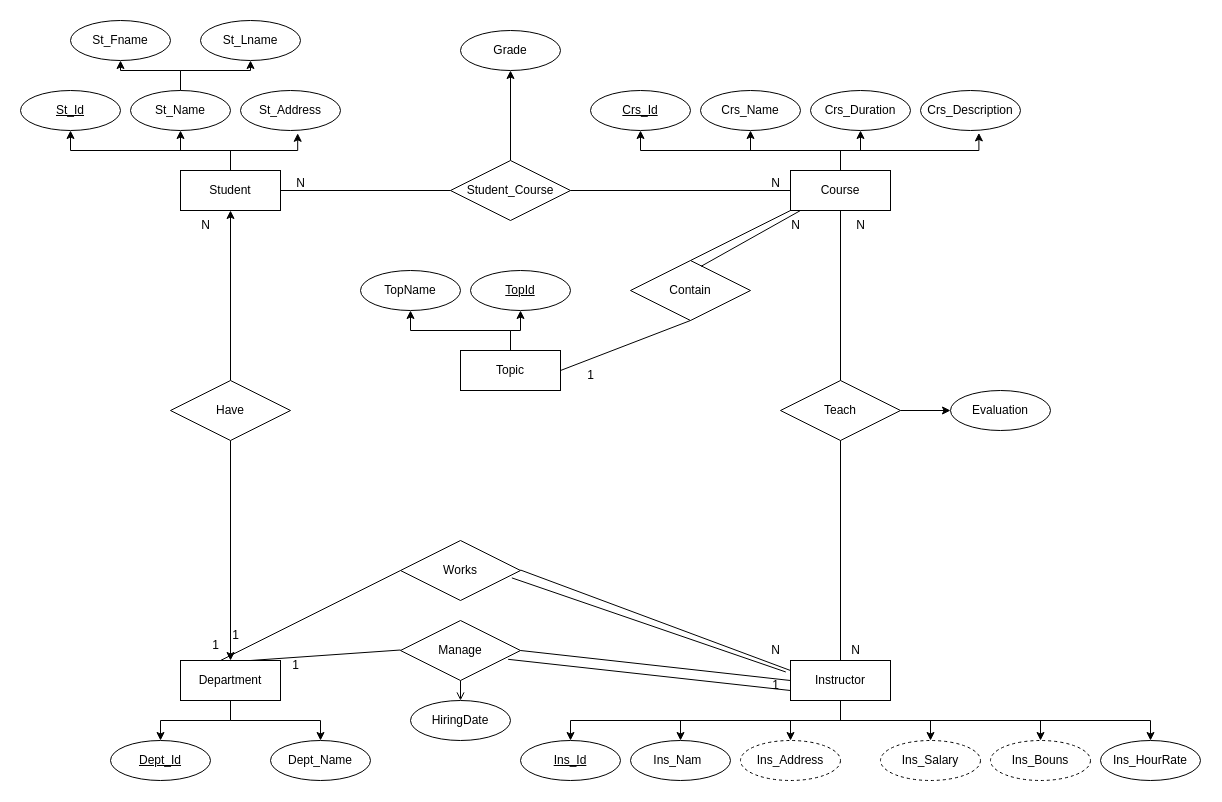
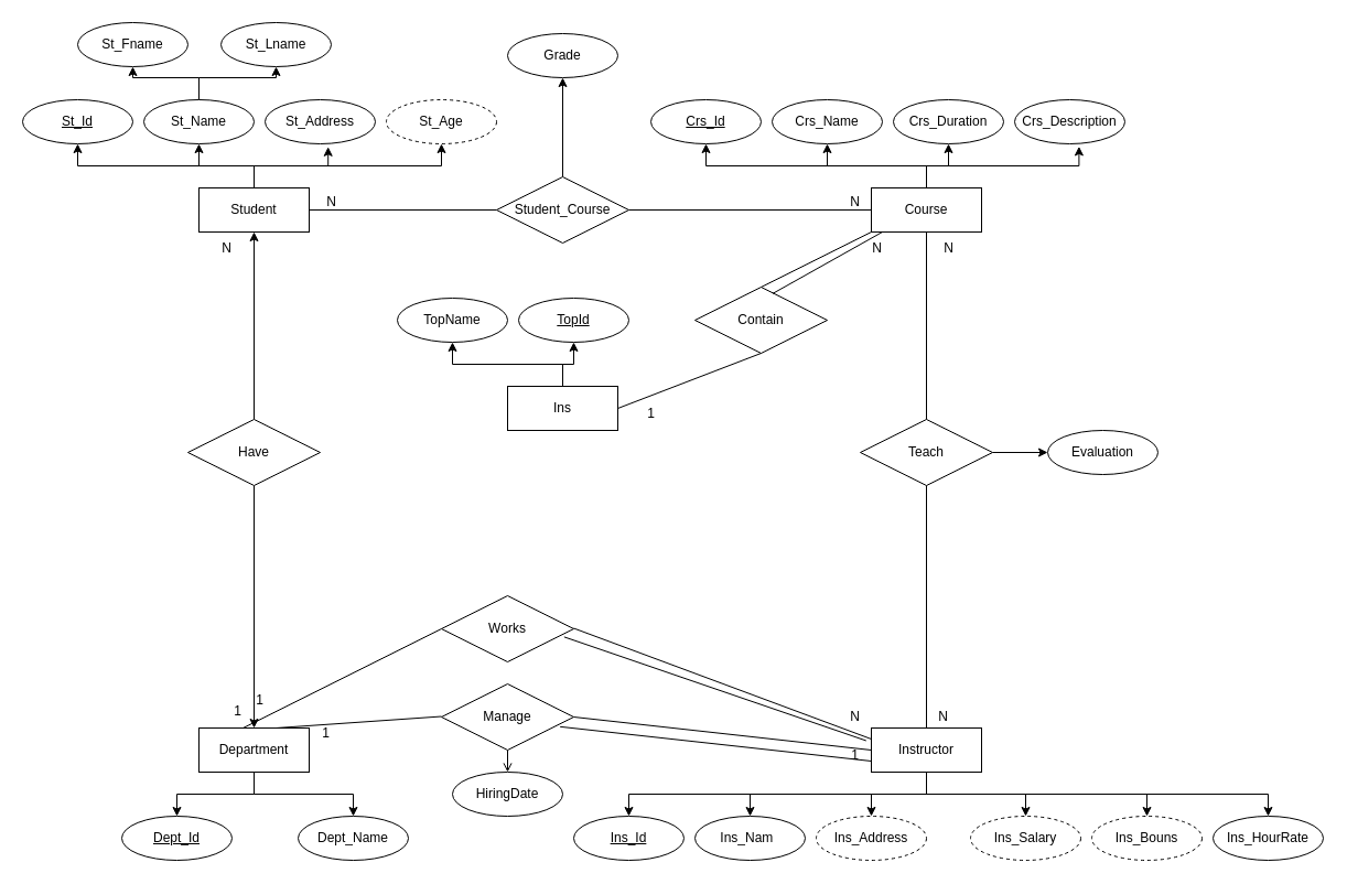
  <mxCell id="0" />
  <mxCell id="1" parent="0" />
  <mxCell id="2" style="edgeStyle=orthogonalEdgeStyle;rounded=0;orthogonalLoop=1;jettySize=auto;html=1;exitX=0.5;exitY=0;exitDx=0;exitDy=0;entryX=0.5;entryY=1;entryDx=0;entryDy=0;" edge="1" parent="1" source="5" target="10"><mxGeometry relative="1" as="geometry" /></mxCell>
+ <mxCell id="3" style="edgeStyle=orthogonalEdgeStyle;rounded=0;orthogonalLoop=1;jettySize=auto;html=1;exitX=0.5;exitY=0;exitDx=0;exitDy=0;entryX=0.5;entryY=1;entryDx=0;entryDy=0;" edge="1" parent="1" source="5" target="7"><mxGeometry relative="1" as="geometry" /></mxCell>
  <mxCell id="4" style="edgeStyle=orthogonalEdgeStyle;rounded=0;orthogonalLoop=1;jettySize=auto;html=1;exitX=0.5;exitY=0;exitDx=0;exitDy=0;entryX=0.5;entryY=1;entryDx=0;entryDy=0;" edge="1" parent="1" source="5" target="17"><mxGeometry relative="1" as="geometry" /></mxCell>
  <mxCell id="5" value="Student" style="whiteSpace=wrap;html=1;align=center;" vertex="1" parent="1"><mxGeometry x="180" y="170" width="100" height="40" as="geometry" /></mxCell>
  <mxCell id="6" value="St_Address" style="ellipse;whiteSpace=wrap;html=1;align=center;" vertex="1" parent="1"><mxGeometry x="240" y="90" width="100" height="40" as="geometry" /></mxCell>
+ <mxCell id="7" value="St_Age" style="ellipse;whiteSpace=wrap;html=1;align=center;dashed=1;" vertex="1" parent="1"><mxGeometry x="350" y="90" width="100" height="40" as="geometry" /></mxCell>
  <mxCell id="8" style="edgeStyle=orthogonalEdgeStyle;rounded=0;orthogonalLoop=1;jettySize=auto;html=1;exitX=0.5;exitY=0;exitDx=0;exitDy=0;entryX=0.5;entryY=1;entryDx=0;entryDy=0;" edge="1" parent="1" source="10" target="33"><mxGeometry relative="1" as="geometry" /></mxCell>
  <mxCell id="9" style="edgeStyle=orthogonalEdgeStyle;rounded=0;orthogonalLoop=1;jettySize=auto;html=1;exitX=0.5;exitY=0;exitDx=0;exitDy=0;entryX=0.5;entryY=1;entryDx=0;entryDy=0;" edge="1" parent="1" source="10" target="32"><mxGeometry relative="1" as="geometry" /></mxCell>
  <mxCell id="10" value="St_Name" style="ellipse;whiteSpace=wrap;html=1;align=center;" vertex="1" parent="1"><mxGeometry x="130" y="90" width="100" height="40" as="geometry" /></mxCell>
  <mxCell id="11" style="edgeStyle=orthogonalEdgeStyle;rounded=0;orthogonalLoop=1;jettySize=auto;html=1;exitX=0.5;exitY=0;exitDx=0;exitDy=0;entryX=0.572;entryY=1.07;entryDx=0;entryDy=0;entryPerimeter=0;" edge="1" parent="1" source="5" target="6"><mxGeometry relative="1" as="geometry" /></mxCell>
  <mxCell id="12" style="edgeStyle=orthogonalEdgeStyle;rounded=0;orthogonalLoop=1;jettySize=auto;html=1;exitX=0.5;exitY=1;exitDx=0;exitDy=0;entryX=0.5;entryY=0;entryDx=0;entryDy=0;" edge="1" parent="1" source="14" target="15"><mxGeometry relative="1" as="geometry" /></mxCell>
  <mxCell id="13" style="edgeStyle=orthogonalEdgeStyle;rounded=0;orthogonalLoop=1;jettySize=auto;html=1;exitX=0.5;exitY=1;exitDx=0;exitDy=0;entryX=0.5;entryY=0;entryDx=0;entryDy=0;" edge="1" parent="1" source="14" target="16"><mxGeometry relative="1" as="geometry" /></mxCell>
  <mxCell id="14" value="Department" style="whiteSpace=wrap;html=1;align=center;" vertex="1" parent="1"><mxGeometry x="180" y="660" width="100" height="40" as="geometry" /></mxCell>
  <mxCell id="15" value="Dept_Name" style="ellipse;whiteSpace=wrap;html=1;align=center;" vertex="1" parent="1"><mxGeometry x="270" y="740" width="100" height="40" as="geometry" /></mxCell>
  <mxCell id="16" value="&lt;div&gt;Dept_Id&lt;/div&gt;" style="ellipse;whiteSpace=wrap;html=1;align=center;fontStyle=4;" vertex="1" parent="1"><mxGeometry x="110" y="740" width="100" height="40" as="geometry" /></mxCell>
  <mxCell id="17" value="St_Id" style="ellipse;whiteSpace=wrap;html=1;align=center;fontStyle=4;" vertex="1" parent="1"><mxGeometry x="20" y="90" width="100" height="40" as="geometry" /></mxCell>
  <mxCell id="18" style="edgeStyle=orthogonalEdgeStyle;rounded=0;orthogonalLoop=1;jettySize=auto;html=1;exitX=0.5;exitY=0;exitDx=0;exitDy=0;entryX=0.5;entryY=1;entryDx=0;entryDy=0;" edge="1" parent="1" source="21" target="25"><mxGeometry relative="1" as="geometry" /></mxCell>
  <mxCell id="19" style="edgeStyle=orthogonalEdgeStyle;rounded=0;orthogonalLoop=1;jettySize=auto;html=1;exitX=0.5;exitY=0;exitDx=0;exitDy=0;entryX=0.5;entryY=1;entryDx=0;entryDy=0;" edge="1" parent="1" source="21" target="22"><mxGeometry relative="1" as="geometry" /></mxCell>
  <mxCell id="20" style="edgeStyle=orthogonalEdgeStyle;rounded=0;orthogonalLoop=1;jettySize=auto;html=1;exitX=0.5;exitY=0;exitDx=0;exitDy=0;entryX=0.5;entryY=1;entryDx=0;entryDy=0;" edge="1" parent="1" source="21" target="23"><mxGeometry relative="1" as="geometry" /></mxCell>
  <mxCell id="21" value="Course" style="whiteSpace=wrap;html=1;align=center;" vertex="1" parent="1"><mxGeometry x="790" y="170" width="100" height="40" as="geometry" /></mxCell>
  <mxCell id="22" value="Crs_Name" style="ellipse;whiteSpace=wrap;html=1;align=center;" vertex="1" parent="1"><mxGeometry x="700" y="90" width="100" height="40" as="geometry" /></mxCell>
  <mxCell id="23" value="Crs_Duration" style="ellipse;whiteSpace=wrap;html=1;align=center;" vertex="1" parent="1"><mxGeometry x="810" y="90" width="100" height="40" as="geometry" /></mxCell>
  <mxCell id="24" value="Crs_Description" style="ellipse;whiteSpace=wrap;html=1;align=center;" vertex="1" parent="1"><mxGeometry x="920" y="90" width="100" height="40" as="geometry" /></mxCell>
  <mxCell id="25" value="Crs_Id" style="ellipse;whiteSpace=wrap;html=1;align=center;fontStyle=4;" vertex="1" parent="1"><mxGeometry x="590" y="90" width="100" height="40" as="geometry" /></mxCell>
  <mxCell id="26" style="edgeStyle=orthogonalEdgeStyle;rounded=0;orthogonalLoop=1;jettySize=auto;html=1;exitX=0.5;exitY=0;exitDx=0;exitDy=0;entryX=0.584;entryY=1.06;entryDx=0;entryDy=0;entryPerimeter=0;" edge="1" parent="1" source="21" target="24"><mxGeometry relative="1" as="geometry" /></mxCell>
  <mxCell id="27" style="edgeStyle=orthogonalEdgeStyle;rounded=0;orthogonalLoop=1;jettySize=auto;html=1;exitX=0.5;exitY=0;exitDx=0;exitDy=0;entryX=0.5;entryY=1;entryDx=0;entryDy=0;" edge="1" parent="1" source="28" target="31"><mxGeometry relative="1" as="geometry" /></mxCell>
  <mxCell id="28" value="Student_Course" style="shape=rhombus;perimeter=rhombusPerimeter;whiteSpace=wrap;html=1;align=center;" vertex="1" parent="1"><mxGeometry x="450" y="160" width="120" height="60" as="geometry" /></mxCell>
  <mxCell id="29" value="" style="endArrow=none;html=1;rounded=0;exitX=1;exitY=0.5;exitDx=0;exitDy=0;entryX=0;entryY=0.5;entryDx=0;entryDy=0;" edge="1" parent="1" source="28" target="21"><mxGeometry width="50" height="50" relative="1" as="geometry"><mxPoint x="710" y="430" as="sourcePoint" /><mxPoint x="760" y="380" as="targetPoint" /></mxGeometry></mxCell>
  <mxCell id="30" value="" style="endArrow=none;html=1;rounded=0;exitX=1;exitY=0.5;exitDx=0;exitDy=0;entryX=0;entryY=0.5;entryDx=0;entryDy=0;" edge="1" parent="1" source="5" target="28"><mxGeometry width="50" height="50" relative="1" as="geometry"><mxPoint x="220" y="210" as="sourcePoint" /><mxPoint x="370" y="370" as="targetPoint" /></mxGeometry></mxCell>
  <mxCell id="31" value="Grade" style="ellipse;whiteSpace=wrap;html=1;align=center;" vertex="1" parent="1"><mxGeometry x="460" y="30" width="100" height="40" as="geometry" /></mxCell>
  <mxCell id="32" value="St_Lname" style="ellipse;whiteSpace=wrap;html=1;align=center;" vertex="1" parent="1"><mxGeometry x="200" y="20" width="100" height="40" as="geometry" /></mxCell>
  <mxCell id="33" value="St_Fname" style="ellipse;whiteSpace=wrap;html=1;align=center;" vertex="1" parent="1"><mxGeometry x="70" y="20" width="100" height="40" as="geometry" /></mxCell>
  <mxCell id="34" style="edgeStyle=orthogonalEdgeStyle;rounded=0;orthogonalLoop=1;jettySize=auto;html=1;exitX=0.5;exitY=1;exitDx=0;exitDy=0;" edge="1" parent="1" source="40" target="41"><mxGeometry relative="1" as="geometry" /></mxCell>
  <mxCell id="35" style="edgeStyle=orthogonalEdgeStyle;rounded=0;orthogonalLoop=1;jettySize=auto;html=1;exitX=0.5;exitY=1;exitDx=0;exitDy=0;entryX=0.5;entryY=0;entryDx=0;entryDy=0;" edge="1" parent="1" source="40" target="42"><mxGeometry relative="1" as="geometry" /></mxCell>
  <mxCell id="36" style="edgeStyle=orthogonalEdgeStyle;rounded=0;orthogonalLoop=1;jettySize=auto;html=1;exitX=0.5;exitY=1;exitDx=0;exitDy=0;entryX=0.5;entryY=0;entryDx=0;entryDy=0;" edge="1" parent="1" source="40" target="45"><mxGeometry relative="1" as="geometry" /></mxCell>
  <mxCell id="37" style="edgeStyle=orthogonalEdgeStyle;rounded=0;orthogonalLoop=1;jettySize=auto;html=1;exitX=0.5;exitY=1;exitDx=0;exitDy=0;entryX=0.5;entryY=0;entryDx=0;entryDy=0;" edge="1" parent="1" source="40" target="43"><mxGeometry relative="1" as="geometry" /></mxCell>
  <mxCell id="38" style="edgeStyle=orthogonalEdgeStyle;rounded=0;orthogonalLoop=1;jettySize=auto;html=1;exitX=0.5;exitY=1;exitDx=0;exitDy=0;" edge="1" parent="1" source="40" target="44"><mxGeometry relative="1" as="geometry" /></mxCell>
  <mxCell id="39" style="edgeStyle=orthogonalEdgeStyle;rounded=0;orthogonalLoop=1;jettySize=auto;html=1;exitX=0.5;exitY=1;exitDx=0;exitDy=0;entryX=0.5;entryY=0;entryDx=0;entryDy=0;" edge="1" parent="1" source="40" target="46"><mxGeometry relative="1" as="geometry" /></mxCell>
  <mxCell id="40" value="Instructor" style="whiteSpace=wrap;html=1;align=center;" vertex="1" parent="1"><mxGeometry x="790" y="660" width="100" height="40" as="geometry" /></mxCell>
  <mxCell id="41" value="&lt;div&gt;Ins_Id&lt;/div&gt;" style="ellipse;whiteSpace=wrap;html=1;align=center;fontStyle=4;" vertex="1" parent="1"><mxGeometry x="520" y="740" width="100" height="40" as="geometry" /></mxCell>
  <mxCell id="42" value="Ins_Nam&lt;span style=&quot;white-space: pre;&quot;&gt;&#09;&lt;/span&gt;" style="ellipse;whiteSpace=wrap;html=1;align=center;" vertex="1" parent="1"><mxGeometry x="630" y="740" width="100" height="40" as="geometry" /></mxCell>
  <mxCell id="43" value="Ins_Salary" style="ellipse;whiteSpace=wrap;html=1;align=center;dashed=1;" vertex="1" parent="1"><mxGeometry x="880" y="740" width="100" height="40" as="geometry" /></mxCell>
  <mxCell id="44" value="Ins_Bouns" style="ellipse;whiteSpace=wrap;html=1;align=center;dashed=1;" vertex="1" parent="1"><mxGeometry x="990" y="740" width="100" height="40" as="geometry" /></mxCell>
  <mxCell id="45" value="Ins_Address" style="ellipse;whiteSpace=wrap;html=1;align=center;dashed=1;" vertex="1" parent="1"><mxGeometry x="740" y="740" width="100" height="40" as="geometry" /></mxCell>
  <mxCell id="46" value="Ins_HourRate" style="ellipse;whiteSpace=wrap;html=1;align=center;" vertex="1" parent="1"><mxGeometry x="1100" y="740" width="100" height="40" as="geometry" /></mxCell>
  <mxCell id="47" value="Works" style="shape=rhombus;perimeter=rhombusPerimeter;whiteSpace=wrap;html=1;align=center;" vertex="1" parent="1"><mxGeometry x="400" y="540" width="120" height="60" as="geometry" /></mxCell>
  <mxCell id="48" style="edgeStyle=orthogonalEdgeStyle;rounded=0;orthogonalLoop=1;jettySize=auto;html=1;exitX=0.5;exitY=1;exitDx=0;exitDy=0;entryX=0.5;entryY=0;entryDx=0;entryDy=0;endArrow=open;" edge="1" parent="1" source="49" target="54"><mxGeometry relative="1" as="geometry" /></mxCell>
  <mxCell id="49" value="Manage" style="shape=rhombus;perimeter=rhombusPerimeter;whiteSpace=wrap;html=1;align=center;" vertex="1" parent="1"><mxGeometry x="400" y="620" width="120" height="60" as="geometry" /></mxCell>
  <mxCell id="50" value="" style="endArrow=none;html=1;rounded=0;exitX=1;exitY=0.5;exitDx=0;exitDy=0;entryX=0;entryY=0.25;entryDx=0;entryDy=0;" edge="1" parent="1" target="40"><mxGeometry width="50" height="50" relative="1" as="geometry"><mxPoint x="520" y="569.5" as="sourcePoint" /><mxPoint x="820" y="569.5" as="targetPoint" /></mxGeometry></mxCell>
  <mxCell id="51" value="" style="endArrow=none;html=1;rounded=0;exitX=1;exitY=0.5;exitDx=0;exitDy=0;entryX=0;entryY=0.5;entryDx=0;entryDy=0;" edge="1" parent="1" target="47"><mxGeometry width="50" height="50" relative="1" as="geometry"><mxPoint x="220" y="660" as="sourcePoint" /><mxPoint x="520" y="660" as="targetPoint" /></mxGeometry></mxCell>
  <mxCell id="52" value="" style="endArrow=none;html=1;rounded=0;exitX=1;exitY=0.5;exitDx=0;exitDy=0;entryX=0;entryY=0.5;entryDx=0;entryDy=0;" edge="1" parent="1" source="49" target="40"><mxGeometry width="50" height="50" relative="1" as="geometry"><mxPoint x="475" y="680" as="sourcePoint" /><mxPoint x="775" y="680" as="targetPoint" /></mxGeometry></mxCell>
  <mxCell id="53" value="" style="endArrow=none;html=1;rounded=0;entryX=0;entryY=0.5;entryDx=0;entryDy=0;" edge="1" parent="1"><mxGeometry width="50" height="50" relative="1" as="geometry"><mxPoint x="250" y="660" as="sourcePoint" /><mxPoint x="400" y="649.5" as="targetPoint" /></mxGeometry></mxCell>
  <mxCell id="54" value="HiringDate" style="ellipse;whiteSpace=wrap;html=1;align=center;" vertex="1" parent="1"><mxGeometry x="410" y="700" width="100" height="40" as="geometry" /></mxCell>
  <mxCell id="55" style="edgeStyle=orthogonalEdgeStyle;rounded=0;orthogonalLoop=1;jettySize=auto;html=1;exitX=1;exitY=0.5;exitDx=0;exitDy=0;entryX=0;entryY=0.5;entryDx=0;entryDy=0;" edge="1" parent="1" source="56" target="74"><mxGeometry relative="1" as="geometry" /></mxCell>
  <mxCell id="56" value="Teach" style="shape=rhombus;perimeter=rhombusPerimeter;whiteSpace=wrap;html=1;align=center;" vertex="1" parent="1"><mxGeometry x="780" y="380" width="120" height="60" as="geometry" /></mxCell>
  <mxCell id="57" value="" style="endArrow=none;html=1;rounded=0;exitX=0.5;exitY=1;exitDx=0;exitDy=0;entryX=0.5;entryY=0;entryDx=0;entryDy=0;" edge="1" parent="1" source="21" target="56"><mxGeometry width="50" height="50" relative="1" as="geometry"><mxPoint x="850" y="400" as="sourcePoint" /><mxPoint x="1150" y="400" as="targetPoint" /></mxGeometry></mxCell>
  <mxCell id="58" value="" style="endArrow=none;html=1;rounded=0;exitX=0.5;exitY=1;exitDx=0;exitDy=0;entryX=0.5;entryY=0;entryDx=0;entryDy=0;" edge="1" parent="1" source="56" target="40"><mxGeometry width="50" height="50" relative="1" as="geometry"><mxPoint x="850" y="580" as="sourcePoint" /><mxPoint x="1150" y="580" as="targetPoint" /></mxGeometry></mxCell>
  <mxCell id="59" style="edgeStyle=orthogonalEdgeStyle;rounded=0;orthogonalLoop=1;jettySize=auto;html=1;exitX=0.5;exitY=0;exitDx=0;exitDy=0;entryX=0.5;entryY=1;entryDx=0;entryDy=0;" edge="1" parent="1" source="61" target="63"><mxGeometry relative="1" as="geometry" /></mxCell>
  <mxCell id="60" style="edgeStyle=orthogonalEdgeStyle;rounded=0;orthogonalLoop=1;jettySize=auto;html=1;exitX=0.5;exitY=0;exitDx=0;exitDy=0;entryX=0.5;entryY=1;entryDx=0;entryDy=0;" edge="1" parent="1" source="61" target="62"><mxGeometry relative="1" as="geometry" /></mxCell>
- <mxCell id="61" value="Topic" style="whiteSpace=wrap;html=1;align=center;" vertex="1" parent="1"><mxGeometry x="460" y="350" width="100" height="40" as="geometry" /></mxCell>
+ <mxCell id="61" value="Ins" style="whiteSpace=wrap;html=1;align=center;" vertex="1" parent="1"><mxGeometry x="460" y="350" width="100" height="40" as="geometry" /></mxCell>
  <mxCell id="62" value="TopId" style="ellipse;whiteSpace=wrap;html=1;align=center;fontStyle=4;" vertex="1" parent="1"><mxGeometry x="470" y="270" width="100" height="40" as="geometry" /></mxCell>
  <mxCell id="63" value="TopName" style="ellipse;whiteSpace=wrap;html=1;align=center;" vertex="1" parent="1"><mxGeometry x="360" y="270" width="100" height="40" as="geometry" /></mxCell>
  <mxCell id="64" value="Contain" style="shape=rhombus;perimeter=rhombusPerimeter;whiteSpace=wrap;html=1;align=center;" vertex="1" parent="1"><mxGeometry x="630" y="260" width="120" height="60" as="geometry" /></mxCell>
  <mxCell id="65" value="" style="endArrow=none;html=1;rounded=0;entryX=0.5;entryY=1;entryDx=0;entryDy=0;" edge="1" parent="1" target="64"><mxGeometry width="50" height="50" relative="1" as="geometry"><mxPoint x="560" y="370" as="sourcePoint" /><mxPoint x="610" y="320" as="targetPoint" /></mxGeometry></mxCell>
  <mxCell id="66" value="" style="endArrow=none;html=1;rounded=0;entryX=0;entryY=1;entryDx=0;entryDy=0;entryPerimeter=0;" edge="1" parent="1" target="21"><mxGeometry width="50" height="50" relative="1" as="geometry"><mxPoint x="690" y="260" as="sourcePoint" /><mxPoint x="820" y="210" as="targetPoint" /></mxGeometry></mxCell>
  <mxCell id="67" value="N" style="text;html=1;align=center;verticalAlign=middle;resizable=0;points=[];autosize=1;strokeColor=none;fillColor=none;" vertex="1" parent="1"><mxGeometry x="285" y="168" width="30" height="30" as="geometry" /></mxCell>
  <mxCell id="68" value="N" style="text;html=1;align=center;verticalAlign=middle;resizable=0;points=[];autosize=1;strokeColor=none;fillColor=none;" vertex="1" parent="1"><mxGeometry x="760" y="168" width="30" height="30" as="geometry" /></mxCell>
  <mxCell id="69" value="N" style="text;html=1;align=center;verticalAlign=middle;resizable=0;points=[];autosize=1;strokeColor=none;fillColor=none;" vertex="1" parent="1"><mxGeometry x="760" y="635" width="30" height="30" as="geometry" /></mxCell>
  <mxCell id="70" value="1" style="text;html=1;align=center;verticalAlign=middle;resizable=0;points=[];autosize=1;strokeColor=none;fillColor=none;" vertex="1" parent="1"><mxGeometry x="220" y="620" width="30" height="30" as="geometry" /></mxCell>
  <mxCell id="71" value="1" style="text;html=1;align=center;verticalAlign=middle;resizable=0;points=[];autosize=1;strokeColor=none;fillColor=none;" vertex="1" parent="1"><mxGeometry x="760" y="670" width="30" height="30" as="geometry" /></mxCell>
  <mxCell id="72" value="1" style="text;html=1;align=center;verticalAlign=middle;resizable=0;points=[];autosize=1;strokeColor=none;fillColor=none;" vertex="1" parent="1"><mxGeometry x="280" y="650" width="30" height="30" as="geometry" /></mxCell>
  <mxCell id="73" value="" style="endArrow=none;html=1;rounded=0;exitX=0.897;exitY=0.647;exitDx=0;exitDy=0;exitPerimeter=0;" edge="1" parent="1" source="49"><mxGeometry width="50" height="50" relative="1" as="geometry"><mxPoint x="740" y="740" as="sourcePoint" /><mxPoint x="790" y="690" as="targetPoint" /></mxGeometry></mxCell>
  <mxCell id="74" value="Evaluation" style="ellipse;whiteSpace=wrap;html=1;align=center;" vertex="1" parent="1"><mxGeometry x="950" y="390" width="100" height="40" as="geometry" /></mxCell>
  <mxCell id="75" value="N" style="text;html=1;align=center;verticalAlign=middle;resizable=0;points=[];autosize=1;strokeColor=none;fillColor=none;" vertex="1" parent="1"><mxGeometry x="840" y="635" width="30" height="30" as="geometry" /></mxCell>
  <mxCell id="76" value="N" style="text;html=1;align=center;verticalAlign=middle;resizable=0;points=[];autosize=1;strokeColor=none;fillColor=none;" vertex="1" parent="1"><mxGeometry x="845" y="210" width="30" height="30" as="geometry" /></mxCell>
  <mxCell id="77" value="N" style="text;html=1;align=center;verticalAlign=middle;resizable=0;points=[];autosize=1;strokeColor=none;fillColor=none;" vertex="1" parent="1"><mxGeometry x="780" y="210" width="30" height="30" as="geometry" /></mxCell>
  <mxCell id="78" value="1" style="text;html=1;align=center;verticalAlign=middle;resizable=0;points=[];autosize=1;strokeColor=none;fillColor=none;" vertex="1" parent="1"><mxGeometry x="575" y="360" width="30" height="30" as="geometry" /></mxCell>
  <mxCell id="79" value="" style="endArrow=none;html=1;rounded=0;exitX=0.928;exitY=0.623;exitDx=0;exitDy=0;exitPerimeter=0;entryX=0.843;entryY=0.049;entryDx=0;entryDy=0;entryPerimeter=0;" edge="1" parent="1" source="47" target="71"><mxGeometry width="50" height="50" relative="1" as="geometry"><mxPoint x="725" y="715" as="sourcePoint" /><mxPoint x="775" y="665" as="targetPoint" /></mxGeometry></mxCell>
  <mxCell id="80" value="" style="endArrow=none;html=1;rounded=0;exitX=0.588;exitY=0.097;exitDx=0;exitDy=0;exitPerimeter=0;" edge="1" parent="1" source="64"><mxGeometry width="50" height="50" relative="1" as="geometry"><mxPoint x="750" y="260" as="sourcePoint" /><mxPoint x="800" y="210" as="targetPoint" /></mxGeometry></mxCell>
  <mxCell id="81" style="edgeStyle=orthogonalEdgeStyle;rounded=0;orthogonalLoop=1;jettySize=auto;html=1;exitX=0.5;exitY=1;exitDx=0;exitDy=0;" edge="1" parent="1" source="83" target="14"><mxGeometry relative="1" as="geometry" /></mxCell>
  <mxCell id="82" style="edgeStyle=orthogonalEdgeStyle;rounded=0;orthogonalLoop=1;jettySize=auto;html=1;entryX=0.5;entryY=1;entryDx=0;entryDy=0;" edge="1" parent="1" source="83" target="5"><mxGeometry relative="1" as="geometry" /></mxCell>
  <mxCell id="83" value="Have" style="shape=rhombus;perimeter=rhombusPerimeter;whiteSpace=wrap;html=1;align=center;" vertex="1" parent="1"><mxGeometry x="170" y="380" width="120" height="60" as="geometry" /></mxCell>
  <mxCell id="84" value="1" style="text;html=1;align=center;verticalAlign=middle;resizable=0;points=[];autosize=1;strokeColor=none;fillColor=none;" vertex="1" parent="1"><mxGeometry x="200" y="630" width="30" height="30" as="geometry" /></mxCell>
  <mxCell id="85" value="N" style="text;html=1;align=center;verticalAlign=middle;resizable=0;points=[];autosize=1;strokeColor=none;fillColor=none;" vertex="1" parent="1"><mxGeometry x="190" y="210" width="30" height="30" as="geometry" /></mxCell>
